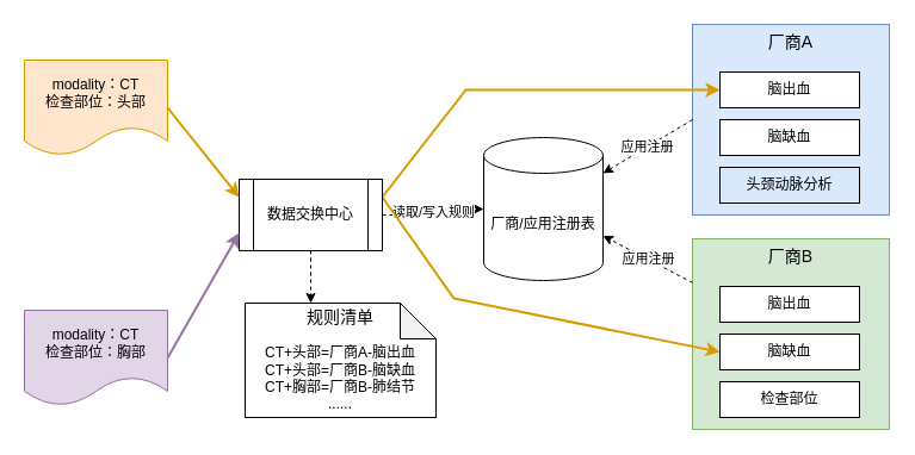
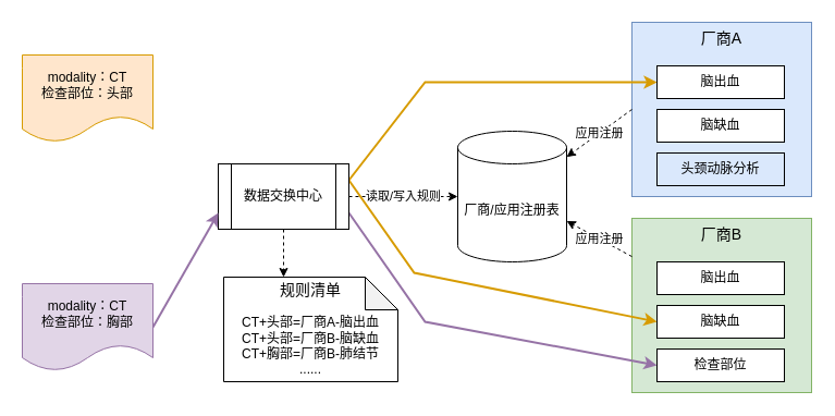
  <mxCell id="0" />
  <mxCell id="1" parent="0" />
  <mxCell id="2" value="厂商A" style="rounded=0;whiteSpace=wrap;html=1;verticalAlign=top;fillColor=#dae8fc;strokeColor=#6c8ebf;" vertex="1" parent="1"><mxGeometry x="580" y="20" width="165" height="160" as="geometry" /></mxCell>
  <mxCell id="3" value="厂商B" style="rounded=0;whiteSpace=wrap;html=1;verticalAlign=top;fillColor=#d5e8d4;strokeColor=#82b366;" vertex="1" parent="1"><mxGeometry x="580" y="200" width="165" height="160" as="geometry" /></mxCell>
  <mxCell id="4" value="厂商A" style="group;fillColor=#dae8fc;strokeColor=#6c8ebf;container=0;fontSize=14;" vertex="1" connectable="0" parent="1"><mxGeometry x="580" y="20" width="165" height="160" as="geometry" /></mxCell>
  <mxCell id="5" value="厂商B" style="group;fillColor=#d5e8d4;strokeColor=#82b366;container=0;fontSize=14;" vertex="1" connectable="0" parent="1"><mxGeometry x="580" y="200" width="165" height="160" as="geometry" /></mxCell>
- <mxCell id="6" value="厂商/应用注册表" style="shape=cylinder3;whiteSpace=wrap;html=1;boundedLbl=1;backgroundOutline=1;size=15;verticalAlign=middle;" vertex="1" parent="1"><mxGeometry x="405" y="115" width="100" height="120" as="geometry" /></mxCell>
+ <mxCell id="6" value="厂商/应用注册表" style="shape=cylinder3;whiteSpace=wrap;html=1;boundedLbl=1;backgroundOutline=1;size=15;verticalAlign=middle;" vertex="1" parent="1"><mxGeometry x="420" y="120" width="100" height="120" as="geometry" /></mxCell>
  <mxCell id="7" value="应用注册" style="rounded=0;orthogonalLoop=1;jettySize=auto;html=1;exitX=0;exitY=0.5;exitDx=0;exitDy=0;dashed=1;" edge="1" parent="1" source="2" target="6"><mxGeometry relative="1" as="geometry" /></mxCell>
  <mxCell id="8" value="应用注册" style="rounded=0;orthogonalLoop=1;jettySize=auto;html=1;entryX=1;entryY=0;entryDx=0;entryDy=82.5;entryPerimeter=0;dashed=1;" edge="1" parent="1" source="3" target="6"><mxGeometry relative="1" as="geometry" /></mxCell>
  <mxCell id="9" value="读取/写入规则" style="edgeStyle=orthogonalEdgeStyle;rounded=0;orthogonalLoop=1;jettySize=auto;html=1;exitX=1;exitY=0.5;exitDx=0;exitDy=0;dashed=1;" edge="1" parent="1" source="14" target="6"><mxGeometry relative="1" as="geometry" /></mxCell>
  <mxCell id="10" style="edgeStyle=orthogonalEdgeStyle;rounded=0;orthogonalLoop=1;jettySize=auto;html=1;exitX=0.5;exitY=1;exitDx=0;exitDy=0;entryX=0;entryY=0;entryDx=55;entryDy=0;entryPerimeter=0;dashed=1;" edge="1" parent="1" source="14" target="21"><mxGeometry relative="1" as="geometry" /></mxCell>
  <mxCell id="11" style="edgeStyle=none;rounded=0;orthogonalLoop=1;jettySize=auto;html=1;exitX=1;exitY=0.25;exitDx=0;exitDy=0;entryX=0;entryY=0.5;entryDx=0;entryDy=0;fillColor=#ffe6cc;strokeColor=#d79b00;strokeWidth=2;" edge="1" parent="1" source="14" target="15"><mxGeometry relative="1" as="geometry"><Array as="points"><mxPoint x="390" y="75" /></Array></mxGeometry></mxCell>
+ <mxCell id="12" style="edgeStyle=none;rounded=0;orthogonalLoop=1;jettySize=auto;html=1;exitX=1;exitY=0.75;exitDx=0;exitDy=0;entryX=0;entryY=0.5;entryDx=0;entryDy=0;fillColor=#e1d5e7;strokeColor=#9673a6;strokeWidth=2;" edge="1" parent="1" source="14" target="20"><mxGeometry relative="1" as="geometry"><Array as="points"><mxPoint x="390" y="295" /></Array></mxGeometry></mxCell>
  <mxCell id="13" style="edgeStyle=none;rounded=0;orthogonalLoop=1;jettySize=auto;html=1;exitX=1;exitY=0.25;exitDx=0;exitDy=0;entryX=0;entryY=0.5;entryDx=0;entryDy=0;fillColor=#ffe6cc;strokeColor=#d79b00;strokeWidth=2;" edge="1" parent="1" source="14" target="19"><mxGeometry relative="1" as="geometry"><Array as="points"><mxPoint x="380" y="250" /></Array></mxGeometry></mxCell>
  <mxCell id="14" value="数据交换中心" style="shape=process;whiteSpace=wrap;html=1;backgroundOutline=1;" vertex="1" parent="1"><mxGeometry x="200" y="150" width="120" height="60" as="geometry" /></mxCell>
  <mxCell id="15" value="脑出血" style="rounded=0;whiteSpace=wrap;html=1;" vertex="1" parent="1"><mxGeometry x="603" y="60" width="117" height="30" as="geometry" /></mxCell>
  <mxCell id="16" value="脑缺血" style="rounded=0;whiteSpace=wrap;html=1;" vertex="1" parent="1"><mxGeometry x="603" y="100" width="117" height="30" as="geometry" /></mxCell>
  <mxCell id="17" value="头颈动脉分析" style="rounded=0;whiteSpace=wrap;html=1;fillColor=#dae8fc;" vertex="1" parent="1"><mxGeometry x="603" y="140" width="117" height="30" as="geometry" /></mxCell>
  <mxCell id="18" value="脑出血" style="rounded=0;whiteSpace=wrap;html=1;" vertex="1" parent="1"><mxGeometry x="603" y="240" width="117" height="30" as="geometry" /></mxCell>
  <mxCell id="19" value="脑缺血" style="rounded=0;whiteSpace=wrap;html=1;" vertex="1" parent="1"><mxGeometry x="603" y="280" width="117" height="30" as="geometry" /></mxCell>
  <mxCell id="20" value="检查部位" style="rounded=0;whiteSpace=wrap;html=1;" vertex="1" parent="1"><mxGeometry x="603" y="320" width="117" height="30" as="geometry" /></mxCell>
  <mxCell id="21" value="&lt;font style=&quot;font-size: 14px;&quot;&gt;规则清单&lt;br&gt;&lt;/font&gt;&lt;br&gt;CT+头部=厂商A-脑出血&lt;br&gt;CT+头部=厂商B-脑缺血&lt;br&gt;CT+胸部=厂商B-肺结节&lt;br&gt;......" style="shape=note;whiteSpace=wrap;html=1;backgroundOutline=1;darkOpacity=0.05;fillColor=default;" vertex="1" parent="1"><mxGeometry x="205" y="254" width="160" height="96" as="geometry" /></mxCell>
- <mxCell id="22" style="rounded=0;orthogonalLoop=1;jettySize=auto;html=1;exitX=1;exitY=0.5;exitDx=0;exitDy=0;entryX=0;entryY=0.25;entryDx=0;entryDy=0;fillColor=#ffe6cc;strokeColor=#d79b00;strokeWidth=2;" edge="1" parent="1" source="23" target="14"><mxGeometry relative="1" as="geometry" /></mxCell>
  <mxCell id="23" value="modality：CT&lt;br&gt;检查部位：头部" style="shape=document;whiteSpace=wrap;html=1;boundedLbl=1;fillColor=#ffe6cc;strokeColor=#d79b00;" vertex="1" parent="1"><mxGeometry x="20" y="50" width="120" height="80" as="geometry" /></mxCell>
  <mxCell id="24" style="rounded=0;orthogonalLoop=1;jettySize=auto;html=1;exitX=1;exitY=0.5;exitDx=0;exitDy=0;entryX=0;entryY=0.75;entryDx=0;entryDy=0;fillColor=#e1d5e7;strokeColor=#9673a6;strokeWidth=2;" edge="1" parent="1" source="25" target="14"><mxGeometry relative="1" as="geometry"><mxPoint x="170" y="200" as="targetPoint" /></mxGeometry></mxCell>
  <mxCell id="25" value="&lt;span style=&quot;&quot;&gt;modality：CT&lt;/span&gt;&lt;br style=&quot;&quot;&gt;&lt;span style=&quot;&quot;&gt;检查部位：胸部&lt;/span&gt;" style="shape=document;whiteSpace=wrap;html=1;boundedLbl=1;fillColor=#e1d5e7;strokeColor=#9673a6;" vertex="1" parent="1"><mxGeometry x="20" y="260" width="120" height="80" as="geometry" /></mxCell>
